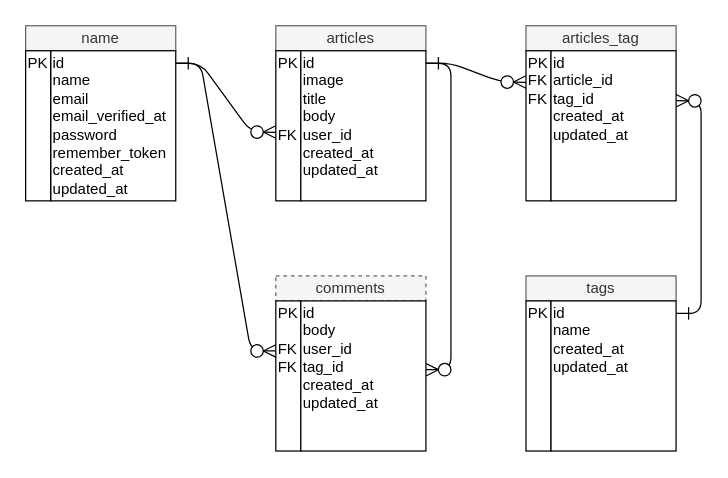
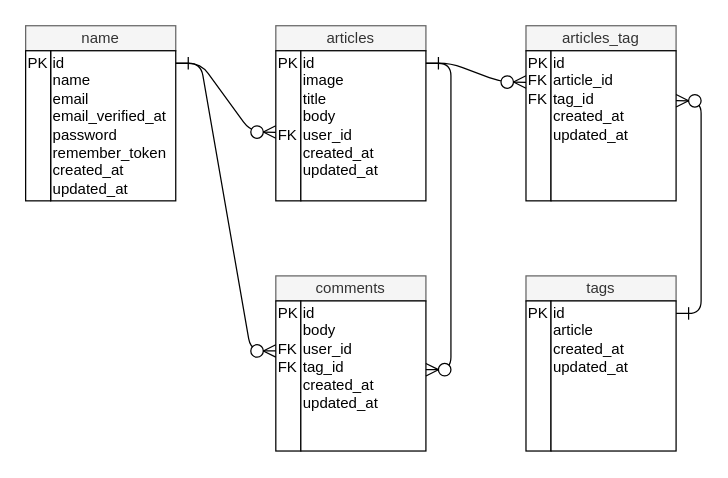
  <mxCell id="0" />
  <mxCell id="1" parent="0" />
  <mxCell id="2" value="name" style="rounded=0;whiteSpace=wrap;html=1;labelBackgroundColor=none;fillColor=#f5f5f5;strokeColor=#666666;fontColor=#333333;" vertex="1" parent="1"><mxGeometry x="20" y="20" width="120" height="20" as="geometry" /></mxCell>
  <mxCell id="3" value="id&lt;br&gt;name&lt;br&gt;email&lt;br&gt;email_verified_at&lt;br&gt;password&lt;br&gt;remember_token&lt;br&gt;created_at&lt;br&gt;updated_at" style="rounded=0;whiteSpace=wrap;html=1;align=left;" vertex="1" parent="1"><mxGeometry x="40" y="40" width="100" height="120" as="geometry" /></mxCell>
  <mxCell id="4" value="PK&lt;br&gt;&lt;br&gt;&lt;br&gt;&lt;br&gt;&lt;br&gt;&lt;br&gt;&lt;br&gt;&lt;br&gt;" style="rounded=0;whiteSpace=wrap;html=1;align=left;" vertex="1" parent="1"><mxGeometry x="20" y="40" width="20" height="120" as="geometry" /></mxCell>
  <mxCell id="5" value="&lt;div&gt;&lt;span&gt;articles&lt;/span&gt;&lt;/div&gt;" style="rounded=0;whiteSpace=wrap;html=1;align=center;labelBackgroundColor=none;fillColor=#f5f5f5;strokeColor=#666666;fontColor=#333333;" vertex="1" parent="1"><mxGeometry x="220" y="20" width="120" height="20" as="geometry" /></mxCell>
  <mxCell id="6" value="PK&lt;br&gt;&lt;br&gt;&lt;br&gt;&lt;br&gt;FK&lt;br&gt;&lt;br&gt;&lt;br&gt;&lt;br&gt;" style="rounded=0;whiteSpace=wrap;html=1;align=left;verticalAlign=middle;" vertex="1" parent="1"><mxGeometry x="220" y="40" width="20" height="120" as="geometry" /></mxCell>
  <mxCell id="7" value="id&lt;br&gt;image&lt;br&gt;title&lt;br&gt;body&lt;br&gt;user_id&lt;br&gt;created_at&lt;br&gt;updated_at&lt;br&gt;&lt;br&gt;" style="rounded=0;whiteSpace=wrap;html=1;align=left;" vertex="1" parent="1"><mxGeometry x="240" y="40" width="100" height="120" as="geometry" /></mxCell>
  <mxCell id="8" value="articles_tag" style="rounded=0;whiteSpace=wrap;html=1;align=center;labelBackgroundColor=none;fillColor=#f5f5f5;strokeColor=#666666;fontColor=#333333;" vertex="1" parent="1"><mxGeometry x="420" y="20" width="120" height="20" as="geometry" /></mxCell>
  <mxCell id="9" value="tags" style="rounded=0;whiteSpace=wrap;html=1;align=center;labelBackgroundColor=none;fillColor=#f5f5f5;strokeColor=#666666;fontColor=#333333;" vertex="1" parent="1"><mxGeometry x="420" y="220" width="120" height="20" as="geometry" /></mxCell>
- <mxCell id="10" value="comments" style="rounded=0;whiteSpace=wrap;html=1;align=center;labelBackgroundColor=none;fillColor=#f5f5f5;strokeColor=#666666;fontColor=#333333;dashed=1;" vertex="1" parent="1"><mxGeometry x="220" y="220" width="120" height="20" as="geometry" /></mxCell>
+ <mxCell id="10" value="comments" style="rounded=0;whiteSpace=wrap;html=1;align=center;labelBackgroundColor=none;fillColor=#f5f5f5;strokeColor=#666666;fontColor=#333333;" vertex="1" parent="1"><mxGeometry x="220" y="220" width="120" height="20" as="geometry" /></mxCell>
  <mxCell id="11" value="PK&lt;br&gt;FK&lt;br&gt;FK&lt;br&gt;&lt;br&gt;&lt;br&gt;&lt;br&gt;&lt;br&gt;&lt;br&gt;" style="rounded=0;whiteSpace=wrap;html=1;align=left;" vertex="1" parent="1"><mxGeometry x="420" y="40" width="20" height="120" as="geometry" /></mxCell>
  <mxCell id="12" value="PK&lt;br&gt;&lt;br&gt;FK&lt;br&gt;FK&lt;br&gt;&lt;br&gt;&lt;br&gt;&lt;br&gt;&lt;br&gt;" style="rounded=0;whiteSpace=wrap;html=1;align=left;verticalAlign=middle;" vertex="1" parent="1"><mxGeometry x="220" y="240" width="20" height="120" as="geometry" /></mxCell>
  <mxCell id="13" value="PK&lt;br&gt;&lt;br&gt;&lt;br&gt;&lt;br&gt;&lt;br&gt;&lt;br&gt;&lt;br&gt;&lt;br&gt;" style="rounded=0;whiteSpace=wrap;html=1;align=left;verticalAlign=middle;" vertex="1" parent="1"><mxGeometry x="420" y="240" width="20" height="120" as="geometry" /></mxCell>
  <mxCell id="14" value="id&lt;br&gt;article_id&lt;br&gt;tag_id&lt;br&gt;created_at&lt;br&gt;updated_at&lt;br&gt;&lt;br&gt;&lt;br&gt;&lt;br&gt;" style="rounded=0;whiteSpace=wrap;html=1;align=left;verticalAlign=middle;" vertex="1" parent="1"><mxGeometry x="440" y="40" width="100" height="120" as="geometry" /></mxCell>
  <mxCell id="15" value="id&lt;br&gt;body&lt;br&gt;user_id&lt;br&gt;tag_id&lt;br&gt;created_at&lt;br&gt;updated_at&lt;br&gt;&lt;br&gt;&lt;br&gt;" style="rounded=0;whiteSpace=wrap;html=1;align=left;verticalAlign=middle;" vertex="1" parent="1"><mxGeometry x="240" y="240" width="100" height="120" as="geometry" /></mxCell>
- <mxCell id="16" value="id&lt;br&gt;name&lt;br&gt;created_at&lt;br&gt;updated_at&lt;br&gt;&lt;br&gt;&lt;br&gt;&lt;br&gt;&lt;br&gt;" style="rounded=0;whiteSpace=wrap;html=1;align=left;verticalAlign=middle;" vertex="1" parent="1"><mxGeometry x="440" y="240" width="100" height="120" as="geometry" /></mxCell>
+ <mxCell id="16" value="id&lt;br&gt;article&lt;br&gt;created_at&lt;br&gt;updated_at&lt;br&gt;&lt;br&gt;&lt;br&gt;&lt;br&gt;&lt;br&gt;" style="rounded=0;whiteSpace=wrap;html=1;align=left;verticalAlign=middle;" vertex="1" parent="1"><mxGeometry x="440" y="240" width="100" height="120" as="geometry" /></mxCell>
  <mxCell id="17" value="" style="endArrow=none;html=1;exitX=1.002;exitY=0.084;exitDx=0;exitDy=0;exitPerimeter=0;entryX=-0.002;entryY=0.543;entryDx=0;entryDy=0;entryPerimeter=0;" edge="1" parent="1" source="3" target="6"><mxGeometry width="50" height="50" relative="1" as="geometry"><mxPoint x="150" y="60" as="sourcePoint" /><mxPoint x="220" y="106" as="targetPoint" /><Array as="points"><mxPoint x="160" y="50" /><mxPoint x="200" y="105" /></Array></mxGeometry></mxCell>
  <mxCell id="18" value="" style="endArrow=none;html=1;entryX=0;entryY=0.333;entryDx=0;entryDy=0;entryPerimeter=0;exitX=1;exitY=0.083;exitDx=0;exitDy=0;exitPerimeter=0;" edge="1" parent="1" source="3" target="12"><mxGeometry width="50" height="50" relative="1" as="geometry"><mxPoint x="150" y="50" as="sourcePoint" /><mxPoint x="200" y="280" as="targetPoint" /><Array as="points"><mxPoint x="160" y="50" /><mxPoint x="200" y="280" /></Array></mxGeometry></mxCell>
  <mxCell id="19" value="" style="endArrow=none;html=1;exitX=1;exitY=0.083;exitDx=0;exitDy=0;exitPerimeter=0;entryX=0.002;entryY=0.211;entryDx=0;entryDy=0;entryPerimeter=0;" edge="1" parent="1" source="7" target="11"><mxGeometry width="50" height="50" relative="1" as="geometry"><mxPoint x="380" y="220" as="sourcePoint" /><mxPoint x="410" y="60" as="targetPoint" /><Array as="points"><mxPoint x="360" y="50" /><mxPoint x="400" y="65" /></Array></mxGeometry></mxCell>
  <mxCell id="20" value="" style="endArrow=none;html=1;entryX=1;entryY=0.333;entryDx=0;entryDy=0;entryPerimeter=0;" edge="1" parent="1" target="14"><mxGeometry width="50" height="50" relative="1" as="geometry"><mxPoint x="540" y="250" as="sourcePoint" /><mxPoint x="550" y="90" as="targetPoint" /><Array as="points"><mxPoint x="560" y="250" /><mxPoint x="560" y="80" /></Array></mxGeometry></mxCell>
  <mxCell id="21" value="" style="endArrow=none;html=1;" edge="1" parent="1"><mxGeometry width="50" height="50" relative="1" as="geometry"><mxPoint x="150" y="55" as="sourcePoint" /><mxPoint x="150" y="45" as="targetPoint" /><Array as="points"><mxPoint x="150" y="55" /></Array></mxGeometry></mxCell>
  <mxCell id="22" value="" style="endArrow=none;html=1;" edge="1" parent="1"><mxGeometry width="50" height="50" relative="1" as="geometry"><mxPoint x="350" y="55" as="sourcePoint" /><mxPoint x="350" y="45" as="targetPoint" /><Array as="points"><mxPoint x="350" y="55" /></Array></mxGeometry></mxCell>
  <mxCell id="23" value="" style="endArrow=none;html=1;" edge="1" parent="1"><mxGeometry width="50" height="50" relative="1" as="geometry"><mxPoint x="550" y="255" as="sourcePoint" /><mxPoint x="550" y="245" as="targetPoint" /><Array as="points"><mxPoint x="550" y="255" /></Array></mxGeometry></mxCell>
  <mxCell id="24" value="" style="ellipse;whiteSpace=wrap;html=1;aspect=fixed;align=left;" vertex="1" parent="1"><mxGeometry x="200" y="100" width="10" height="10" as="geometry" /></mxCell>
  <mxCell id="25" value="" style="endArrow=none;html=1;entryX=0;entryY=0.5;entryDx=0;entryDy=0;" edge="1" parent="1" target="6"><mxGeometry width="50" height="50" relative="1" as="geometry"><mxPoint x="210" y="105" as="sourcePoint" /><mxPoint x="220" y="105" as="targetPoint" /></mxGeometry></mxCell>
  <mxCell id="26" value="" style="endArrow=none;html=1;exitX=0;exitY=0.583;exitDx=0;exitDy=0;exitPerimeter=0;" edge="1" parent="1" source="6"><mxGeometry width="50" height="50" relative="1" as="geometry"><mxPoint x="190" y="120" as="sourcePoint" /><mxPoint x="210" y="105" as="targetPoint" /></mxGeometry></mxCell>
  <mxCell id="27" value="" style="ellipse;whiteSpace=wrap;html=1;aspect=fixed;align=left;" vertex="1" parent="1"><mxGeometry x="400" y="60" width="10" height="10" as="geometry" /></mxCell>
  <mxCell id="28" value="" style="endArrow=none;html=1;entryX=0;entryY=0.5;entryDx=0;entryDy=0;" edge="1" parent="1"><mxGeometry width="50" height="50" relative="1" as="geometry"><mxPoint x="410" y="65" as="sourcePoint" /><mxPoint x="420" y="60" as="targetPoint" /></mxGeometry></mxCell>
  <mxCell id="29" value="" style="endArrow=none;html=1;exitX=0;exitY=0.583;exitDx=0;exitDy=0;exitPerimeter=0;" edge="1" parent="1"><mxGeometry width="50" height="50" relative="1" as="geometry"><mxPoint x="420" y="69.96" as="sourcePoint" /><mxPoint x="410" y="65" as="targetPoint" /></mxGeometry></mxCell>
  <mxCell id="30" value="" style="ellipse;whiteSpace=wrap;html=1;aspect=fixed;align=left;" vertex="1" parent="1"><mxGeometry x="200" y="275" width="10" height="10" as="geometry" /></mxCell>
  <mxCell id="31" value="" style="endArrow=none;html=1;entryX=0;entryY=0.5;entryDx=0;entryDy=0;" edge="1" parent="1"><mxGeometry width="50" height="50" relative="1" as="geometry"><mxPoint x="210" y="280" as="sourcePoint" /><mxPoint x="220" y="275" as="targetPoint" /><Array as="points"><mxPoint x="210" y="280" /></Array></mxGeometry></mxCell>
  <mxCell id="32" value="" style="endArrow=none;html=1;exitX=0;exitY=0.583;exitDx=0;exitDy=0;exitPerimeter=0;" edge="1" parent="1"><mxGeometry width="50" height="50" relative="1" as="geometry"><mxPoint x="220" y="284.96" as="sourcePoint" /><mxPoint x="210" y="280" as="targetPoint" /></mxGeometry></mxCell>
  <mxCell id="33" value="" style="ellipse;whiteSpace=wrap;html=1;aspect=fixed;align=left;" vertex="1" parent="1"><mxGeometry x="550" y="75" width="10" height="10" as="geometry" /></mxCell>
  <mxCell id="34" value="" style="endArrow=none;html=1;entryX=0;entryY=0.5;entryDx=0;entryDy=0;" edge="1" parent="1"><mxGeometry width="50" height="50" relative="1" as="geometry"><mxPoint x="540" y="85" as="sourcePoint" /><mxPoint x="550" y="80" as="targetPoint" /></mxGeometry></mxCell>
  <mxCell id="35" value="" style="endArrow=none;html=1;exitX=0;exitY=0.583;exitDx=0;exitDy=0;exitPerimeter=0;" edge="1" parent="1"><mxGeometry width="50" height="50" relative="1" as="geometry"><mxPoint x="550" y="79.96" as="sourcePoint" /><mxPoint x="540" y="75" as="targetPoint" /></mxGeometry></mxCell>
  <mxCell id="36" value="" style="endArrow=none;html=1;exitX=1;exitY=0.5;exitDx=0;exitDy=0;" edge="1" parent="1"><mxGeometry width="50" height="50" relative="1" as="geometry"><mxPoint x="340" y="295" as="sourcePoint" /><mxPoint x="340" y="50" as="targetPoint" /><Array as="points"><mxPoint x="360" y="295" /><mxPoint x="360" y="50" /></Array></mxGeometry></mxCell>
  <mxCell id="37" value="" style="ellipse;whiteSpace=wrap;html=1;aspect=fixed;align=left;" vertex="1" parent="1"><mxGeometry x="350" y="290" width="10" height="10" as="geometry" /></mxCell>
  <mxCell id="38" value="" style="endArrow=none;html=1;entryX=0;entryY=0.5;entryDx=0;entryDy=0;" edge="1" parent="1"><mxGeometry width="50" height="50" relative="1" as="geometry"><mxPoint x="340" y="300" as="sourcePoint" /><mxPoint x="350" y="295" as="targetPoint" /></mxGeometry></mxCell>
  <mxCell id="39" value="" style="endArrow=none;html=1;exitX=0;exitY=0.583;exitDx=0;exitDy=0;exitPerimeter=0;" edge="1" parent="1"><mxGeometry width="50" height="50" relative="1" as="geometry"><mxPoint x="350" y="294.96" as="sourcePoint" /><mxPoint x="340" y="290" as="targetPoint" /></mxGeometry></mxCell>
